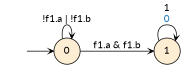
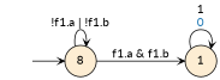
  digraph {
    fontname=Lato
    rankdir=LR
    node [fillcolor="#FDEDD3" fontname=Lato shape=circle style=filled]
    edge [arrowhead=vee arrowsize=.7 fontname=Lato]
    I [style=invis width=0]
-   n2 [label=0]
+   n2 [label=8]
    n3 [label=1]
    I -> n2
    n2 -> n2 [label=<!f1.a | !f1.b>]
    n2 -> n3 [label=<f1.a &amp; f1.b>]
    n3 -> n3 [label=<1<br/><font color="#1F78B4">0</font>>]
  }
